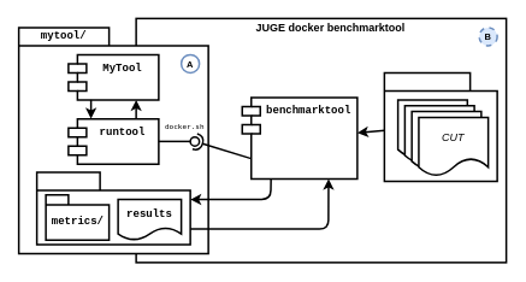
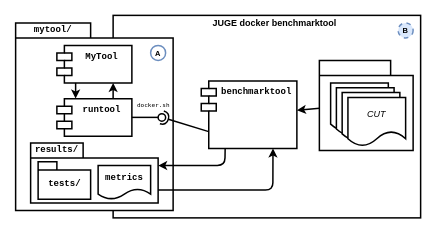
  <mxCell id="0" />
  <mxCell id="1" parent="0" />
  <mxCell id="2" value="" style="rounded=0;whiteSpace=wrap;html=1;fillColor=none;strokeWidth=2;" parent="1" vertex="1"><mxGeometry x="150" y="20" width="410" height="270" as="geometry" /></mxCell>
  <mxCell id="3" value="&lt;b&gt;JUGE docker benchmarktool&lt;/b&gt;" style="text;html=1;strokeColor=none;fillColor=none;align=center;verticalAlign=middle;whiteSpace=wrap;rounded=0;strokeWidth=2;" parent="1" vertex="1"><mxGeometry x="267.5" y="20" width="195" height="20" as="geometry" /></mxCell>
  <mxCell id="4" value="" style="shape=folder;fontStyle=1;spacingTop=10;tabWidth=100;tabHeight=20;tabPosition=left;html=1;strokeWidth=2;" parent="1" vertex="1"><mxGeometry x="20" y="30" width="210" height="250" as="geometry" /></mxCell>
  <mxCell id="5" value="runtool" style="shape=module;align=left;spacingLeft=20;align=center;verticalAlign=top;fillColor=#ffffff;fontFamily=Courier New;fontStyle=1;strokeWidth=2;" parent="1" vertex="1"><mxGeometry x="75" y="131" width="100" height="50" as="geometry" /></mxCell>
  <mxCell id="6" value="MyTool" style="shape=module;align=left;spacingLeft=20;align=center;verticalAlign=top;fillColor=#ffffff;fontFamily=Courier New;fontStyle=1;strokeWidth=2;" parent="1" vertex="1"><mxGeometry x="75" y="60" width="100" height="50" as="geometry" /></mxCell>
  <mxCell id="7" value="" style="endArrow=classic;html=1;fontFamily=Courier New;exitX=0.75;exitY=0;exitDx=0;exitDy=0;entryX=0.75;entryY=1;entryDx=0;entryDy=0;strokeWidth=2;" parent="1" source="5" target="6" edge="1"><mxGeometry width="50" height="50" relative="1" as="geometry"><mxPoint x="250" y="180" as="sourcePoint" /><mxPoint x="300" y="130" as="targetPoint" /></mxGeometry></mxCell>
  <mxCell id="8" value="" style="endArrow=classic;html=1;fontFamily=Courier New;exitX=0.25;exitY=1;exitDx=0;exitDy=0;entryX=0.25;entryY=0;entryDx=0;entryDy=0;strokeWidth=2;" parent="1" source="6" target="5" edge="1"><mxGeometry width="50" height="50" relative="1" as="geometry"><mxPoint x="195" y="140" as="sourcePoint" /><mxPoint x="195" y="120" as="targetPoint" /></mxGeometry></mxCell>
  <mxCell id="9" value="" style="rounded=0;orthogonalLoop=1;jettySize=auto;html=1;endArrow=none;endFill=0;fontFamily=Courier New;exitX=1;exitY=0.5;exitDx=0;exitDy=0;strokeWidth=2;" parent="1" source="5" target="11" edge="1"><mxGeometry relative="1" as="geometry"><mxPoint x="250" y="155" as="sourcePoint" /></mxGeometry></mxCell>
  <mxCell id="10" value="" style="rounded=0;orthogonalLoop=1;jettySize=auto;html=1;endArrow=halfCircle;endFill=0;entryX=0.5;entryY=0.5;entryDx=0;entryDy=0;endSize=6;strokeWidth=2;fontFamily=Courier New;exitX=0;exitY=0.75;exitDx=10;exitDy=0;exitPerimeter=0;" parent="1" source="12" target="11" edge="1"><mxGeometry relative="1" as="geometry"><mxPoint x="290" y="155" as="sourcePoint" /></mxGeometry></mxCell>
  <mxCell id="11" value="" style="ellipse;whiteSpace=wrap;html=1;fontFamily=Helvetica;fontSize=12;fontColor=#000000;align=center;strokeColor=#000000;fillColor=#ffffff;points=[];aspect=fixed;resizable=0;strokeWidth=2;" parent="1" vertex="1"><mxGeometry x="210" y="151" width="10" height="10" as="geometry" /></mxCell>
  <mxCell id="12" value="benchmarktool" style="shape=module;align=left;spacingLeft=20;align=center;verticalAlign=top;fillColor=#ffffff;fontFamily=Courier New;fontStyle=1;strokeWidth=2;" parent="1" vertex="1"><mxGeometry x="267.5" y="107.5" width="127.5" height="90" as="geometry" /></mxCell>
  <mxCell id="13" value="" style="endArrow=classic;html=1;fontFamily=Courier New;exitX=0;exitY=0.5;exitDx=0;exitDy=0;strokeWidth=2;" parent="1" source="25" target="12" edge="1"><mxGeometry width="50" height="50" relative="1" as="geometry"><mxPoint x="240" y="250" as="sourcePoint" /><mxPoint x="290" y="200" as="targetPoint" /></mxGeometry></mxCell>
  <mxCell id="14" value="" style="group;strokeWidth=2;fontFamily=Courier New;" parent="1" vertex="1" connectable="0"><mxGeometry x="40" y="190" width="170" height="94.71" as="geometry" /></mxCell>
  <mxCell id="15" value="" style="shape=folder;fontStyle=1;spacingTop=10;tabWidth=70;tabHeight=20;tabPosition=left;html=1;fillColor=#ffffff;strokeWidth=2;" parent="14" vertex="1"><mxGeometry width="170" height="80" as="geometry" /></mxCell>
- <mxCell id="16" value="metrics/" style="shape=folder;fontStyle=1;spacingTop=10;tabWidth=25;tabHeight=11;tabPosition=left;html=1;fillColor=#ffffff;fontFamily=Courier New;strokeWidth=2;" parent="14" vertex="1"><mxGeometry x="10" y="25" width="70" height="50" as="geometry" /></mxCell>
- <mxCell id="18" value="&lt;font face=&quot;Courier New&quot;&gt;&lt;b&gt;results&lt;/b&gt;&lt;/font&gt;" style="shape=document;whiteSpace=wrap;html=1;boundedLbl=1;strokeWidth=2;" parent="14" vertex="1"><mxGeometry x="90" y="30" width="70" height="45" as="geometry" /></mxCell>
+ <mxCell id="16" value="tests/" style="shape=folder;fontStyle=1;spacingTop=10;tabWidth=25;tabHeight=11;tabPosition=left;html=1;fillColor=#ffffff;fontFamily=Courier New;strokeWidth=2;" parent="14" vertex="1"><mxGeometry x="10" y="25" width="70" height="50" as="geometry" /></mxCell>
+ <mxCell id="17" value="results/" style="text;html=1;strokeColor=none;fillColor=none;align=center;verticalAlign=middle;whiteSpace=wrap;rounded=0;fontFamily=Courier New;fontStyle=1" parent="14" vertex="1"><mxGeometry width="70" height="20" as="geometry" /></mxCell>
+ <mxCell id="18" value="&lt;font face=&quot;Courier New&quot;&gt;&lt;b&gt;metrics&lt;/b&gt;&lt;/font&gt;" style="shape=document;whiteSpace=wrap;html=1;boundedLbl=1;strokeWidth=2;" parent="14" vertex="1"><mxGeometry x="90" y="30" width="70" height="45" as="geometry" /></mxCell>
  <mxCell id="19" value="" style="endArrow=classic;html=1;fontFamily=Helvetica;exitX=0.25;exitY=1;exitDx=0;exitDy=0;entryX=0;entryY=0;entryDx=170;entryDy=30.25;entryPerimeter=0;strokeWidth=2;" parent="1" source="12" target="15" edge="1"><mxGeometry width="50" height="50" relative="1" as="geometry"><mxPoint x="240" y="210" as="sourcePoint" /><mxPoint x="290" y="160" as="targetPoint" /><Array as="points"><mxPoint x="299" y="220" /></Array></mxGeometry></mxCell>
  <mxCell id="20" value="" style="endArrow=classic;html=1;fontFamily=Helvetica;exitX=0;exitY=0;exitDx=170;exitDy=62.75;entryX=0.75;entryY=1;entryDx=0;entryDy=0;strokeWidth=2;exitPerimeter=0;" parent="1" source="15" target="12" edge="1"><mxGeometry width="50" height="50" relative="1" as="geometry"><mxPoint x="336.875" y="220" as="sourcePoint" /><mxPoint x="240" y="269.25" as="targetPoint" /><Array as="points"><mxPoint x="363" y="253" /></Array></mxGeometry></mxCell>
  <mxCell id="21" value="&lt;span style=&quot;font-size: 10px&quot;&gt;A&lt;/span&gt;" style="ellipse;whiteSpace=wrap;html=1;aspect=fixed;strokeWidth=2;fillColor=#ffffff;fontFamily=Helvetica;strokeColor=#6c8ebf;fontSize=10;fontStyle=1;spacing=0;" parent="1" vertex="1"><mxGeometry x="200" y="60" width="20" height="20" as="geometry" /></mxCell>
  <mxCell id="22" value="&lt;span style=&quot;font-size: 10px&quot;&gt;B&lt;/span&gt;" style="ellipse;whiteSpace=wrap;html=1;aspect=fixed;strokeWidth=2;fillColor=#dae8fc;fontFamily=Helvetica;strokeColor=#6c8ebf;fontSize=10;fontStyle=1;spacing=0;dashed=1;" parent="1" vertex="1"><mxGeometry x="530" y="30" width="20" height="20" as="geometry" /></mxCell>
  <mxCell id="23" value="mytool/" style="text;html=1;strokeColor=none;fillColor=none;align=center;verticalAlign=middle;whiteSpace=wrap;rounded=0;fontFamily=Courier New;fontStyle=1" parent="1" vertex="1"><mxGeometry x="20" y="30" width="100" height="20" as="geometry" /></mxCell>
  <mxCell id="24" value="" style="shape=folder;fontStyle=1;spacingTop=10;tabWidth=95;tabHeight=20;tabPosition=left;html=1;fillColor=#ffffff;strokeWidth=2;" parent="1" vertex="1"><mxGeometry x="425" y="80" width="125" height="120" as="geometry" /></mxCell>
  <mxCell id="25" value="&lt;b&gt;CUT&lt;/b&gt;" style="shape=document;whiteSpace=wrap;html=1;boundedLbl=1;strokeWidth=2;" parent="1" vertex="1"><mxGeometry x="440" y="110.002" width="76.923" height="64.706" as="geometry" /></mxCell>
  <mxCell id="26" value="&lt;b&gt;CUT&lt;/b&gt;" style="shape=document;whiteSpace=wrap;html=1;boundedLbl=1;strokeWidth=2;" parent="1" vertex="1"><mxGeometry x="447.692" y="116.473" width="76.923" height="64.706" as="geometry" /></mxCell>
  <mxCell id="27" value="&lt;b&gt;CUT&lt;/b&gt;" style="shape=document;whiteSpace=wrap;html=1;boundedLbl=1;strokeWidth=2;" parent="1" vertex="1"><mxGeometry x="455.385" y="122.944" width="76.923" height="64.706" as="geometry" /></mxCell>
  <mxCell id="28" value="&lt;i&gt;CUT&lt;/i&gt;" style="shape=document;whiteSpace=wrap;html=1;boundedLbl=1;strokeWidth=2;" parent="1" vertex="1"><mxGeometry x="463.077" y="129.414" width="76.923" height="64.706" as="geometry" /></mxCell>
  <mxCell id="29" value="&lt;pre style=&quot;font-size: 8px;&quot;&gt;docker.sh&lt;/pre&gt;" style="text;html=1;strokeColor=none;fillColor=none;align=center;verticalAlign=middle;whiteSpace=wrap;rounded=0;fontSize=8;fontStyle=0" vertex="1" parent="1"><mxGeometry x="179" y="133.23" width="50" height="13.53" as="geometry" /></mxCell>
